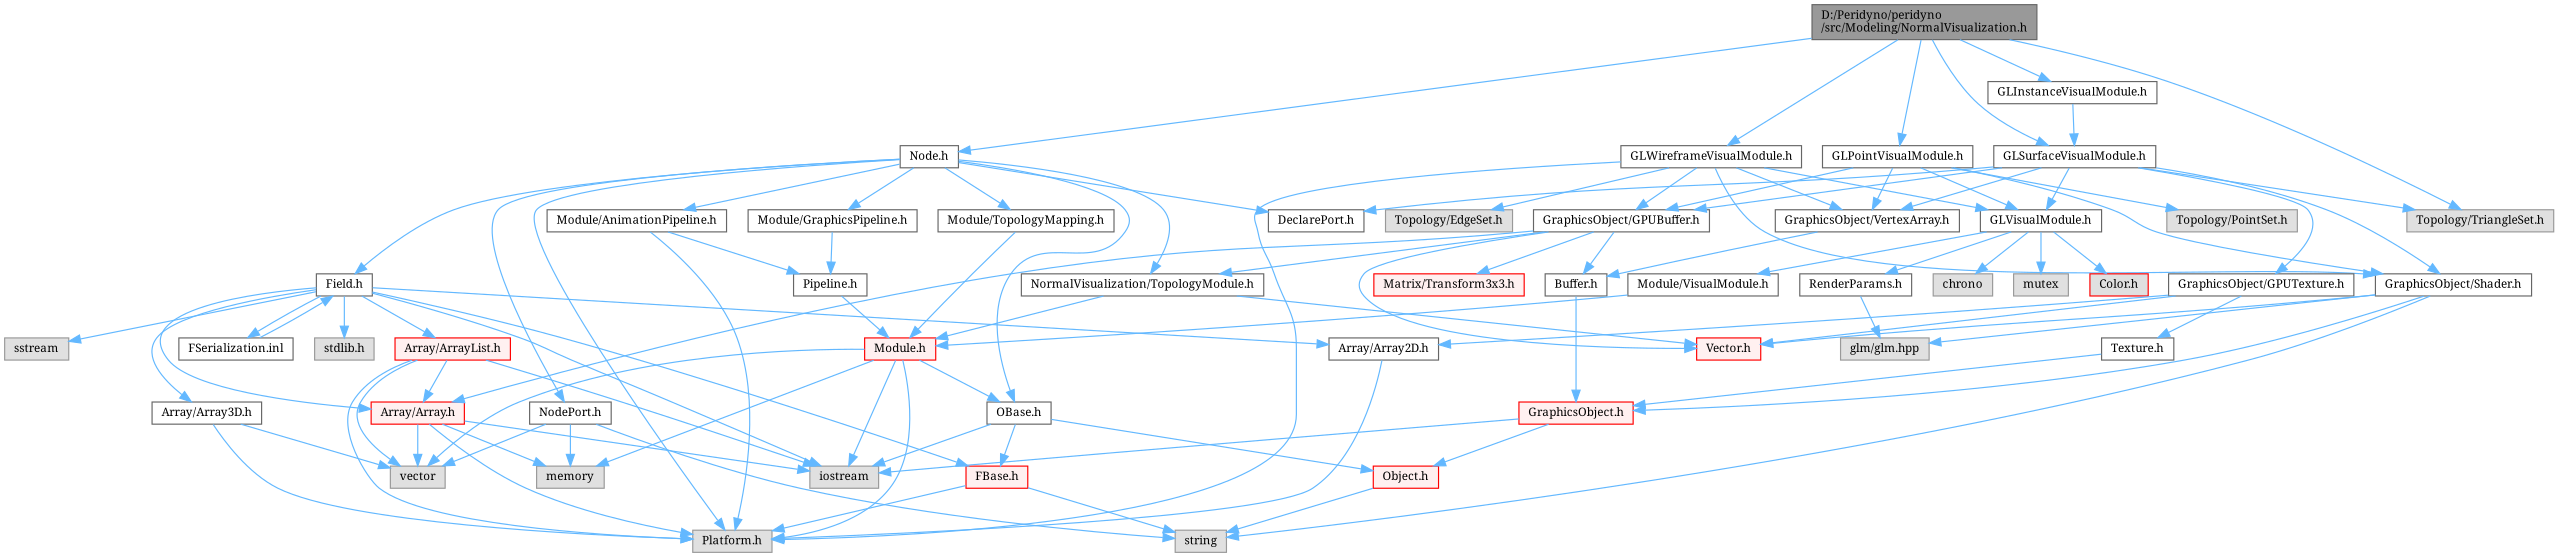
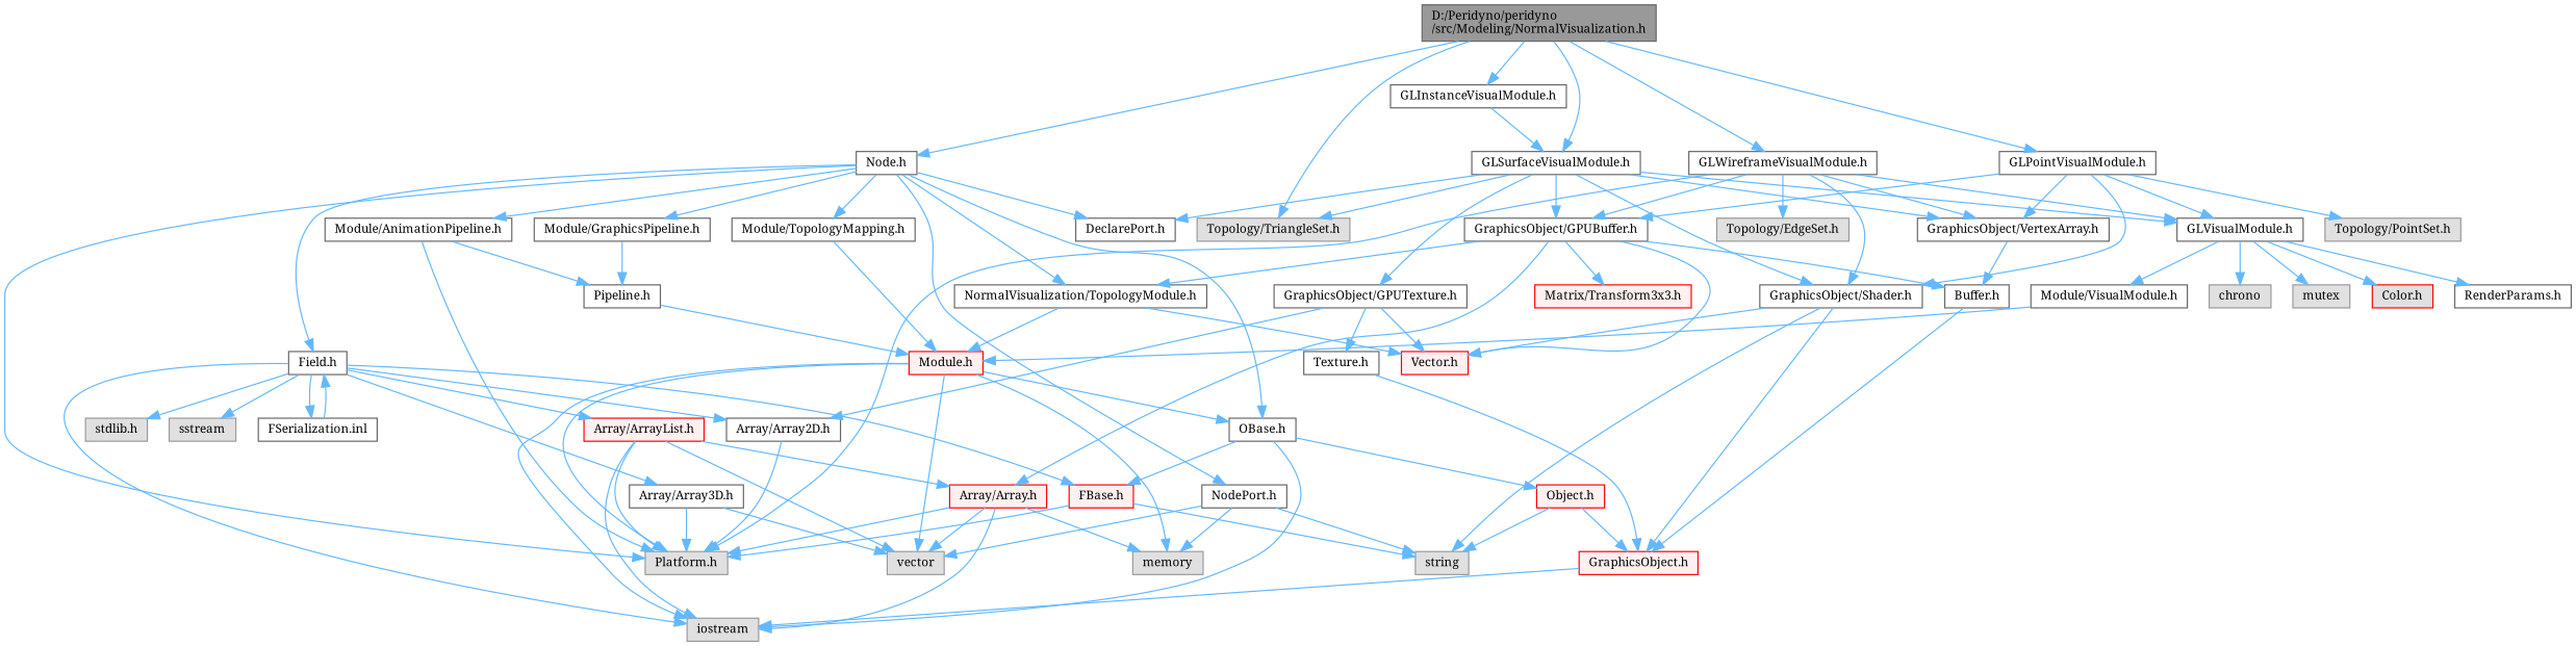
  digraph {
    fontname="Noto Serif"
    node [color=grey40 fillcolor=white fontname="Noto Serif" fontsize=10 shape=box style=filled]
    edge [color=steelblue1 fontname="Noto Serif" fontsize=10 labelfontname=Helvetica labelfontsize=10 style=solid]
    n1 [color=gray40 fillcolor=grey60 fontcolor=black height=0.2 label="D:/Peridyno/peridyno\l/src/Modeling/NormalVisualization.h" width=0.4]
    n2 [height=0.2 label="Node.h" width=0.4]
    n3 [color=grey60 fillcolor="#E0E0E0" height=0.2 label="Topology/TriangleSet.h" width=0.4]
    n4 [height=0.2 label="GLWireframeVisualModule.h" width=0.4]
    n5 [height=0.2 label="GLPointVisualModule.h" width=0.4]
    n6 [height=0.2 label="GLSurfaceVisualModule.h" width=0.4]
    n7 [height=0.2 label="GLInstanceVisualModule.h" width=0.4]
    n8 [height=0.2 label="OBase.h" width=0.4]
    n9 [color=grey60 fillcolor="#E0E0E0" height=0.2 label="Platform.h" width=0.4]
    n10 [height=0.2 label="Field.h" width=0.4]
    n11 [height=0.2 label="DeclarePort.h" width=0.4]
    n12 [height=0.2 label="NodePort.h" width=0.4]
    n13 [height=0.2 label="NormalVisualization/TopologyModule.h" width=0.4]
    n14 [height=0.2 label="Module/TopologyMapping.h" width=0.4]
    n15 [height=0.2 label="Module/AnimationPipeline.h" width=0.4]
    n16 [height=0.2 label="Module/GraphicsPipeline.h" width=0.4]
    n17 [color=grey60 fillcolor="#E0E0E0" height=0.2 label="Topology/EdgeSet.h" width=0.4]
    n18 [height=0.2 label="GLVisualModule.h" width=0.4]
    n19 [height=0.2 label="GraphicsObject/GPUBuffer.h" width=0.4]
    n20 [height=0.2 label="GraphicsObject/VertexArray.h" width=0.4]
    n21 [height=0.2 label="GraphicsObject/Shader.h" width=0.4]
    n22 [color=grey60 fillcolor="#E0E0E0" height=0.2 label="Topology/PointSet.h" width=0.4]
    n23 [height=0.2 label="GraphicsObject/GPUTexture.h" width=0.4]
    n24 [color=grey60 fillcolor="#E0E0E0" height=0.2 label=iostream width=0.4]
    n25 [color=red fillcolor="#FFF0F0" height=0.2 label="FBase.h" width=0.4]
    n26 [color=red fillcolor="#FFF0F0" height=0.2 label="Object.h" width=0.4]
    n27 [color=grey60 fillcolor="#E0E0E0" height=0.2 label="stdlib.h" width=0.4]
    n28 [color=grey60 fillcolor="#E0E0E0" height=0.2 label=sstream width=0.4]
    n29 [color=red fillcolor="#FFF0F0" height=0.2 label="Array/Array.h" width=0.4]
    n30 [height=0.2 label="Array/Array2D.h" width=0.4]
    n31 [height=0.2 label="Array/Array3D.h" width=0.4]
    n32 [color=red fillcolor="#FFF0F0" height=0.2 label="Array/ArrayList.h" width=0.4]
    n33 [height=0.2 label="FSerialization.inl" width=0.4]
    n34 [color=grey60 fillcolor="#E0E0E0" height=0.2 label=string width=0.4]
    n35 [color=grey60 fillcolor="#E0E0E0" height=0.2 label=vector width=0.4]
    n36 [color=grey60 fillcolor="#E0E0E0" height=0.2 label=memory width=0.4]
    n37 [color=red fillcolor="#FFF0F0" height=0.2 label="Vector.h" width=0.4]
    n38 [color=red fillcolor="#FFF0F0" height=0.2 label="Module.h" width=0.4]
    n39 [height=0.2 label="Pipeline.h" width=0.4]
    n40 [color=grey60 fillcolor="#E0E0E0" height=0.2 label=chrono width=0.4]
    n41 [color=grey60 fillcolor="#E0E0E0" height=0.2 label=mutex width=0.4]
    n42 [height=0.2 label="Module/VisualModule.h" width=0.4]
    n43 [color=red fillcolor="#E0E0E0" height=0.2 label="Color.h" width=0.4]
    n44 [height=0.2 label="RenderParams.h" width=0.4]
    n45 [height=0.2 label="Buffer.h" width=0.4]
    n46 [color=red fillcolor="#FFF0F0" height=0.2 label="Matrix/Transform3x3.h" width=0.4]
-   n47 [color=grey60 fillcolor="#E0E0E0" height=0.2 label="glm/glm.hpp" width=0.4]
    n48 [color=red fillcolor="#FFF0F0" height=0.2 label="GraphicsObject.h" width=0.4]
    n49 [height=0.2 label="Texture.h" width=0.4]
    n1 -> n2
    n1 -> n3
    n1 -> n4
    n1 -> n5
    n1 -> n6
    n1 -> n7
    n2 -> n8
    n2 -> n9
    n2 -> n10
    n2 -> n11
    n2 -> n12
    n2 -> n13
    n2 -> n14
    n2 -> n15
    n2 -> n16
    n4 -> n9
    n4 -> n17
    n4 -> n18
    n4 -> n19
    n4 -> n20
    n4 -> n21
    n5 -> n18
    n5 -> n19
    n5 -> n20
    n5 -> n21
    n5 -> n22
    n6 -> n3
    n6 -> n11
    n6 -> n18
    n6 -> n19
    n6 -> n20
    n6 -> n21
    n6 -> n23
    n7 -> n6
    n8 -> n24
    n8 -> n25
    n8 -> n26
    n10 -> n24
    n10 -> n25
    n10 -> n27
    n10 -> n28
-   n10 -> n29
    n10 -> n30
    n10 -> n31
    n10 -> n32
    n10 -> n33
    n12 -> n34
    n12 -> n35
    n12 -> n36
    n13 -> n37
    n13 -> n38
    n14 -> n38
    n15 -> n9
    n15 -> n39
    n16 -> n39
    n18 -> n40
    n18 -> n41
    n18 -> n42
    n18 -> n43
    n18 -> n44
    n19 -> n13
    n19 -> n29
    n19 -> n37
    n19 -> n45
    n19 -> n46
    n20 -> n45
    n21 -> n34
    n21 -> n37
-   n21 -> n47
    n21 -> n48
    n23 -> n30
    n23 -> n37
    n23 -> n49
    n25 -> n9
    n25 -> n34
    n26 -> n34
    n29 -> n9
    n29 -> n24
    n29 -> n35
    n29 -> n36
    n30 -> n9
    n31 -> n9
    n31 -> n35
    n32 -> n9
    n32 -> n24
    n32 -> n29
    n32 -> n35
    n33 -> n10
    n38 -> n8
    n38 -> n9
    n38 -> n24
    n38 -> n35
    n38 -> n36
    n39 -> n38
    n42 -> n38
-   n44 -> n47
    n45 -> n48
    n48 -> n24
-   n48 -> n26
+   n26 -> n48
    n49 -> n48
  }
